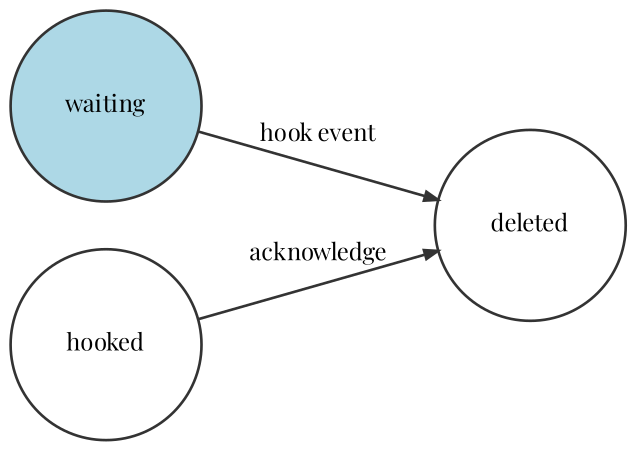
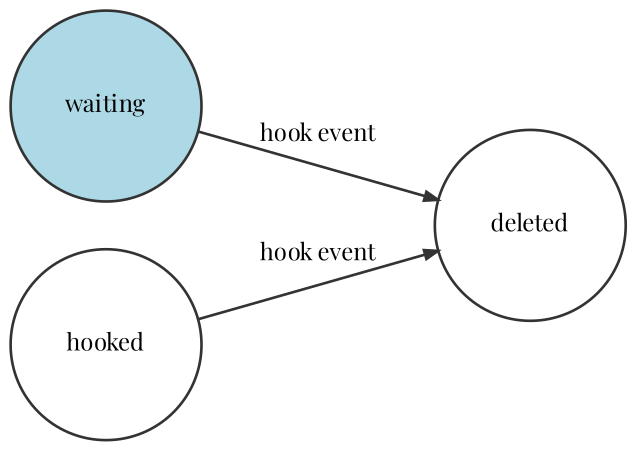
  digraph {
    fontname="Playfair Display"
    rankdir=LR
    node [color="#333333" fillcolor=lightblue fixedsize=false fontname="Playfair Display" fontsize=9 shape=circle]
    edge [arrowhead=normal arrowsize=0.5 color="#333333" fontname="Playfair Display" fontsize=9 style=solid]
    n1 [label=waiting style=filled width=1]
    n2 [label=deleted width=1]
    n3 [label=hooked width=1]
    n1 -> n2 [label="hook event"]
-   n3 -> n2 [label=acknowledge]
+   n3 -> n2 [label="hook event"]
  }
